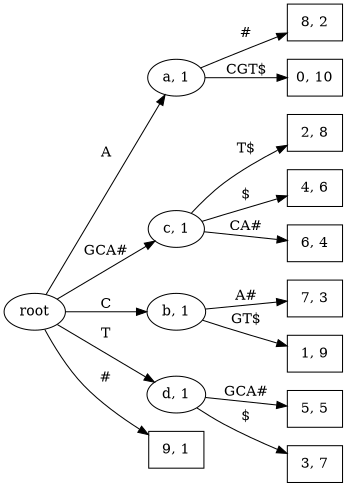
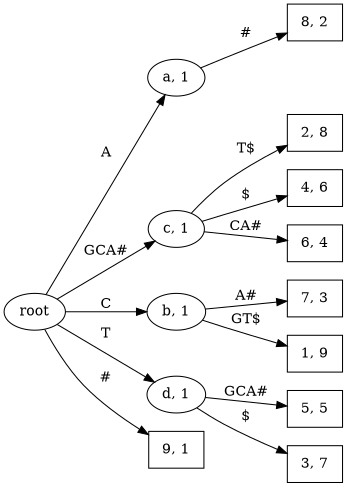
  digraph {
    rankdir=LR
    node [shape=box]
    "a, 1" [shape=""]
    "8, 2"
-   "0, 10"
    root [shape=""]
    "c, 1" [shape=""]
    "b, 1" [shape=""]
    "d, 1" [shape=""]
    "9, 1"
    "2, 8"
    "4, 6"
    "6, 4"
    "7, 3"
    "1, 9"
    "5, 5"
    "3, 7"
    "a, 1" -> "8, 2" [label="#"]
-   "a, 1" -> "0, 10" [label="CGT$"]
    root -> "a, 1" [label=A]
    root -> "c, 1" [label="GCA#"]
    root -> "b, 1" [label=C]
    root -> "d, 1" [label=T]
    root -> "9, 1" [label="#"]
    "c, 1" -> "2, 8" [label="T$"]
    "c, 1" -> "4, 6" [label="$"]
    "c, 1" -> "6, 4" [label="CA#"]
    "b, 1" -> "7, 3" [label="A#"]
    "b, 1" -> "1, 9" [label="GT$"]
    "d, 1" -> "5, 5" [label="GCA#"]
    "d, 1" -> "3, 7" [label="$"]
  }
